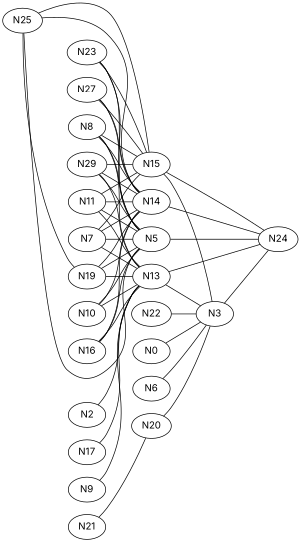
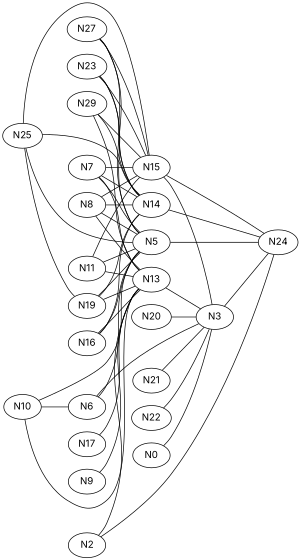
  graph {
    fontname=Inter
    rankdir=LR
    node [fontname=Inter]
    edge [fontname=Inter weight=70]
    N23
    N14
    N15
    N5
    N24
    N3
    N13
    N21
    N19
    N22
    N25
    N10
    N8
    N2
    N0
    N29
    N11
    N6
    N7
    N17
    N27
    N16
    N20
    N9
    N23 -- N14 [weight=24]
    N23 -- N15 [weight=11]
    N23 -- N5 [weight=37]
    N14 -- N24
    N15 -- N24 [weight=32]
    N15 -- N3 [weight=87]
    N5 -- N24 [weight=82]
    N3 -- N24 [weight=86]
-   N13 -- N24 [weight=44]
+   N2 -- N24 [weight=44]
    N13 -- N3 [weight=51]
-   N21 -- N20 [weight=3]
+   N21 -- N3 [weight=3]
    N19 -- N14 [weight=79]
    N19 -- N5 [weight=99]
    N19 -- N13 [weight=68]
    N22 -- N3 [weight=48]
    N25 -- N14 [weight=50]
    N25 -- N15 [weight=54]
    N25 -- N5 [weight=31]
    N25 -- N19 [weight=25]
-   N10 -- N14 [weight=96]
+   N10 -- N6 [weight=96]
    N10 -- N5
    N10 -- N13 [weight=6]
    N8 -- N14 [weight=3]
    N8 -- N15 [weight=18]
    N8 -- N5 [weight=67]
    N8 -- N13 [weight=89]
    N2 -- N13 [weight=40]
    N0 -- N3
    N29 -- N14 [weight=60]
    N29 -- N15 [weight=2]
-   N29 -- N5 [weight=34]
+   N6 -- N5 [weight=34]
    N29 -- N13 [weight=42]
-   N11 -- N14 [weight=69]
    N11 -- N15 [weight=83]
    N11 -- N5 [weight=7]
    N11 -- N13 [weight=30]
    N6 -- N3 [weight=58]
    N7 -- N14 [weight=22]
    N7 -- N15 [weight=8]
    N7 -- N5 [weight=27]
    N7 -- N13 [weight=71]
    N17 -- N13 [weight=61]
    N27 -- N14 [weight=87]
    N27 -- N15 [weight=89]
    N27 -- N5 [weight=26]
    N16 -- N14 [weight=42]
    N16 -- N5 [weight=84]
    N16 -- N13 [weight=16]
    N20 -- N3 [weight=97]
    N9 -- N13 [weight=3]
  }
